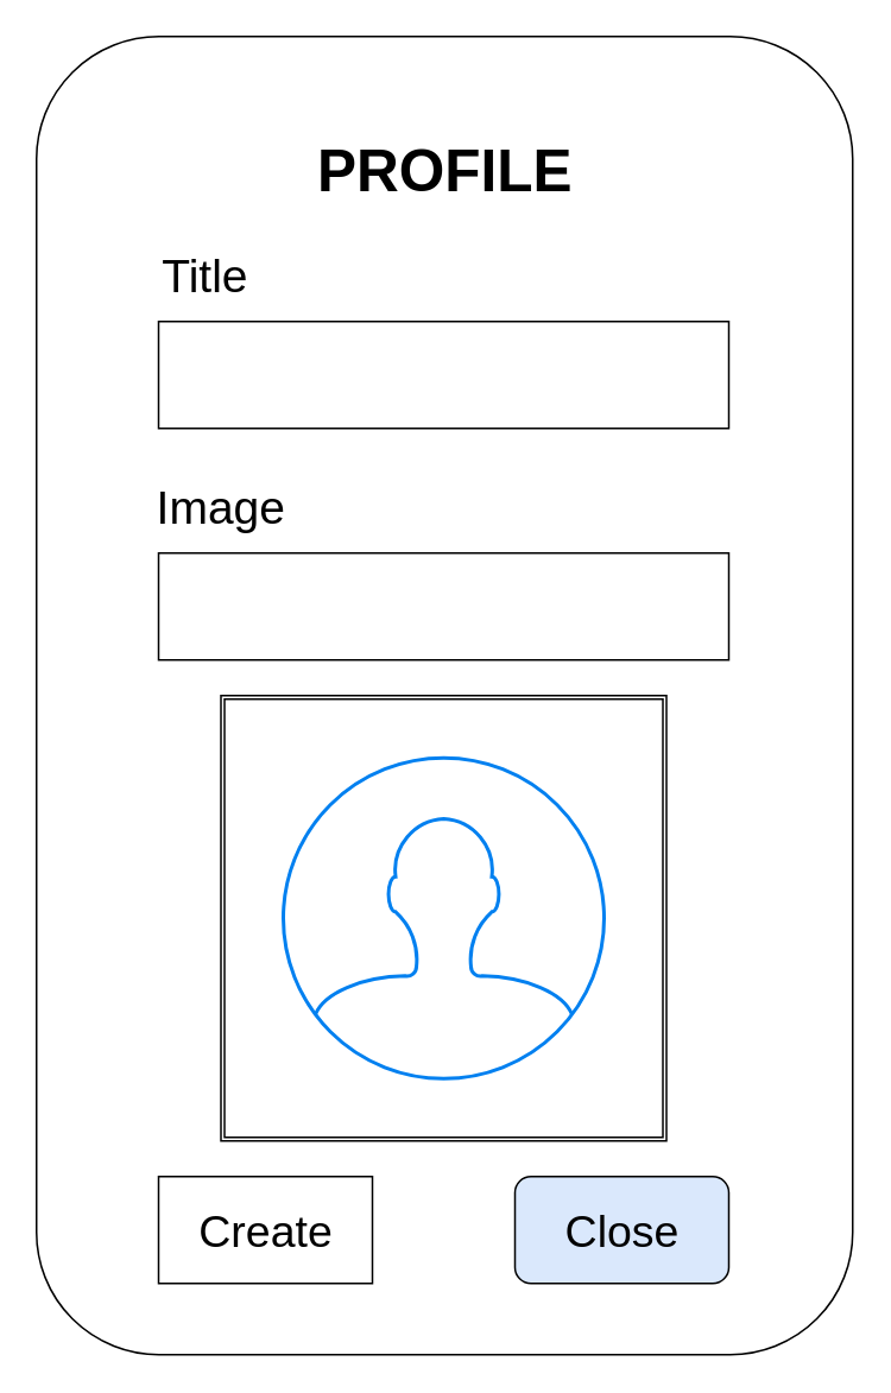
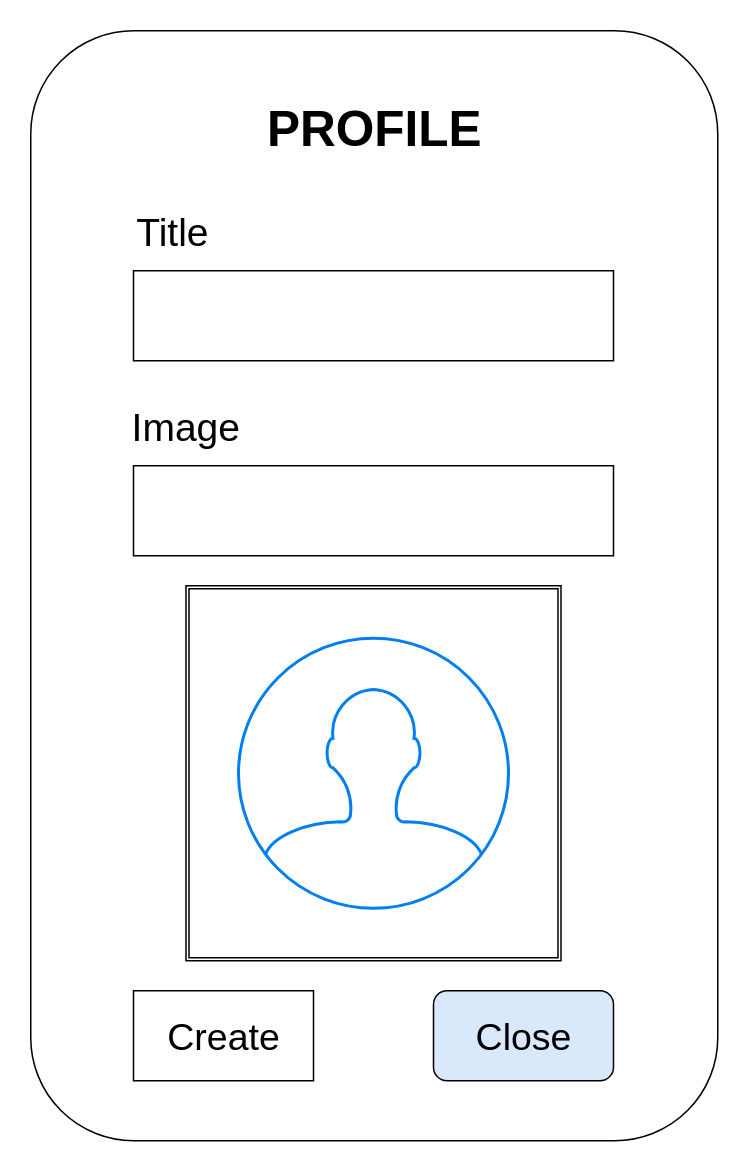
  <mxCell id="0" />
  <mxCell id="1" parent="0" />
  <mxCell id="2" value="" style="rounded=1;whiteSpace=wrap;html=1;" parent="1" vertex="1"><mxGeometry x="20" y="20" width="458" height="740" as="geometry" /></mxCell>
  <mxCell id="3" value="" style="rounded=0;whiteSpace=wrap;html=1;" parent="1" vertex="1"><mxGeometry x="88.5" y="180" width="320" height="60" as="geometry" /></mxCell>
  <mxCell id="4" value="Create" style="whiteSpace=wrap;html=1;fontSize=25;labelBorderColor=none;rounded=0;" parent="1" vertex="1"><mxGeometry x="88.5" y="660" width="120" height="60" as="geometry" /></mxCell>
  <mxCell id="5" value="Title" style="text;html=1;strokeColor=none;fillColor=none;align=right;verticalAlign=middle;whiteSpace=wrap;rounded=0;fontSize=26;gradientColor=none;labelPosition=left;verticalLabelPosition=middle;" parent="1" vertex="1"><mxGeometry x="140.5" y="140" width="220" height="30" as="geometry" /></mxCell>
- <mxCell id="6" value="PROFILE" style="text;html=1;strokeColor=none;fillColor=none;align=center;verticalAlign=middle;whiteSpace=wrap;rounded=0;fontSize=33;fontStyle=1" parent="1" vertex="1"><mxGeometry x="137.5" y="80" width="223" height="30" as="geometry" /></mxCell>
+ <mxCell id="6" value="PROFILE" style="text;html=1;strokeColor=none;fillColor=none;align=center;verticalAlign=middle;whiteSpace=wrap;rounded=0;fontSize=33;fontStyle=1" parent="1" vertex="1"><mxGeometry x="137.5" y="70" width="223" height="30" as="geometry" /></mxCell>
  <mxCell id="7" value="Close" style="rounded=1;whiteSpace=wrap;html=1;fontSize=25;labelBorderColor=none;fillColor=#dae8fc;" parent="1" vertex="1"><mxGeometry x="288.5" y="660" width="120" height="60" as="geometry" /></mxCell>
  <mxCell id="8" value="" style="rounded=0;whiteSpace=wrap;html=1;" parent="1" vertex="1"><mxGeometry x="88.5" y="310" width="320" height="60" as="geometry" /></mxCell>
  <mxCell id="9" value="Image" style="text;html=1;strokeColor=none;fillColor=none;align=right;verticalAlign=middle;whiteSpace=wrap;rounded=0;fontSize=26;gradientColor=none;labelPosition=left;verticalLabelPosition=middle;" parent="1" vertex="1"><mxGeometry x="161.5" y="270" width="220" height="30" as="geometry" /></mxCell>
  <mxCell id="10" value="" style="shape=ext;double=1;whiteSpace=wrap;html=1;aspect=fixed;" vertex="1" parent="1"><mxGeometry x="123.5" y="390" width="250" height="250" as="geometry" /></mxCell>
  <mxCell id="11" value="" style="html=1;verticalLabelPosition=bottom;align=center;labelBackgroundColor=#ffffff;verticalAlign=top;strokeWidth=2;strokeColor=#0080F0;shadow=0;dashed=0;shape=mxgraph.ios7.icons.user;" vertex="1" parent="1"><mxGeometry x="158.5" y="425" width="180" height="180" as="geometry" /></mxCell>
